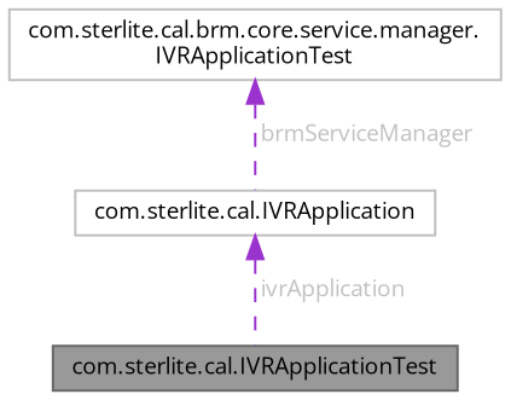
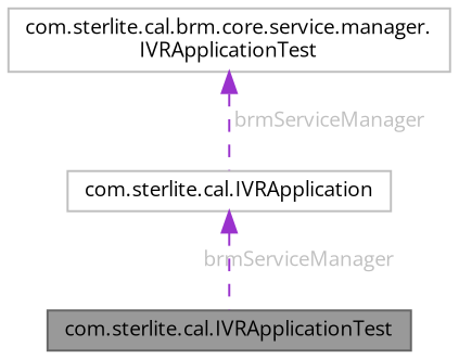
  digraph {
    fontname="Open Sans"
    node [color=grey75 fillcolor=white fontname="Open Sans" fontsize=10 shape=box style=filled]
    edge [color=darkorchid3 dir=back fontcolor=grey fontname="Open Sans" fontsize=10 labelfontname=Helvetica labelfontsize=10 style=dashed]
    n1 [color=gray40 fillcolor=grey60 fontcolor=black height=0.2 label="com.sterlite.cal.IVRApplicationTest" width=0.4]
    n2 [height=0.2 label="com.sterlite.cal.IVRApplication" width=0.4]
    n3 [height=0.2 label="com.sterlite.cal.brm.core.service.manager.\lIVRApplicationTest" width=0.4]
-   n2 -> n1 [label=" ivrApplication"]
+   n2 -> n1 [label=" brmServiceManager"]
    n3 -> n2 [label=" brmServiceManager"]
  }
